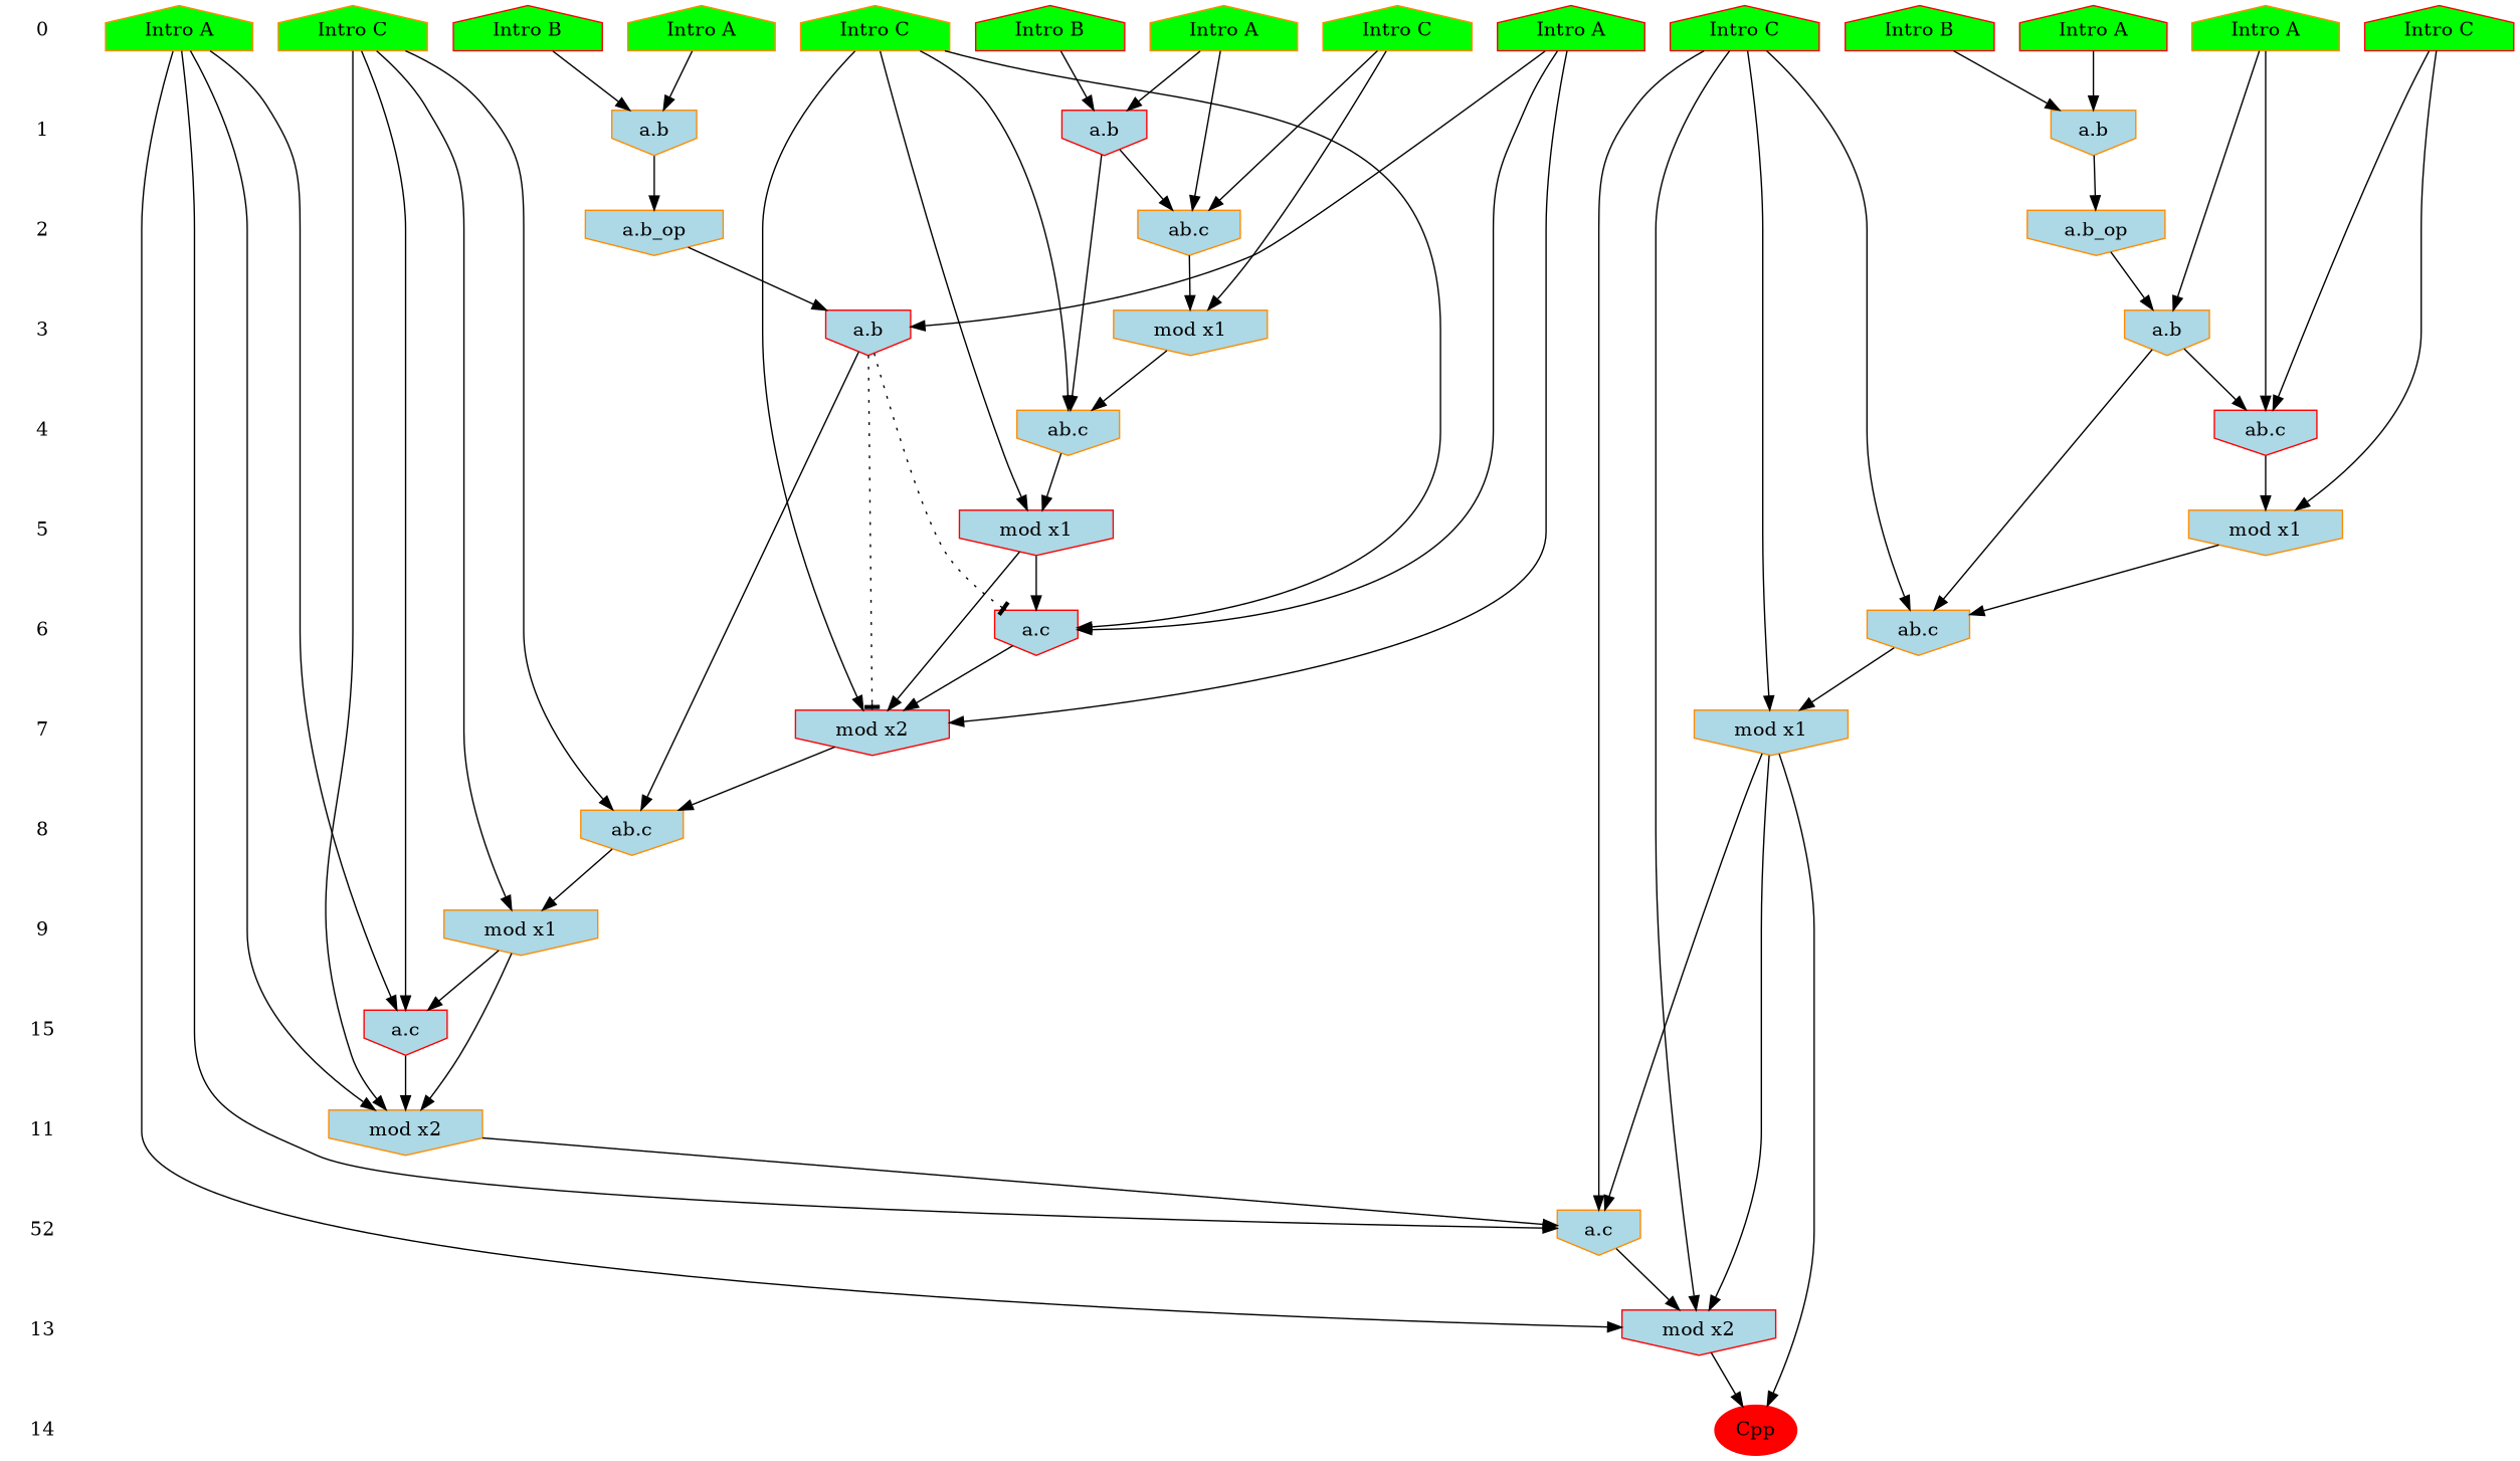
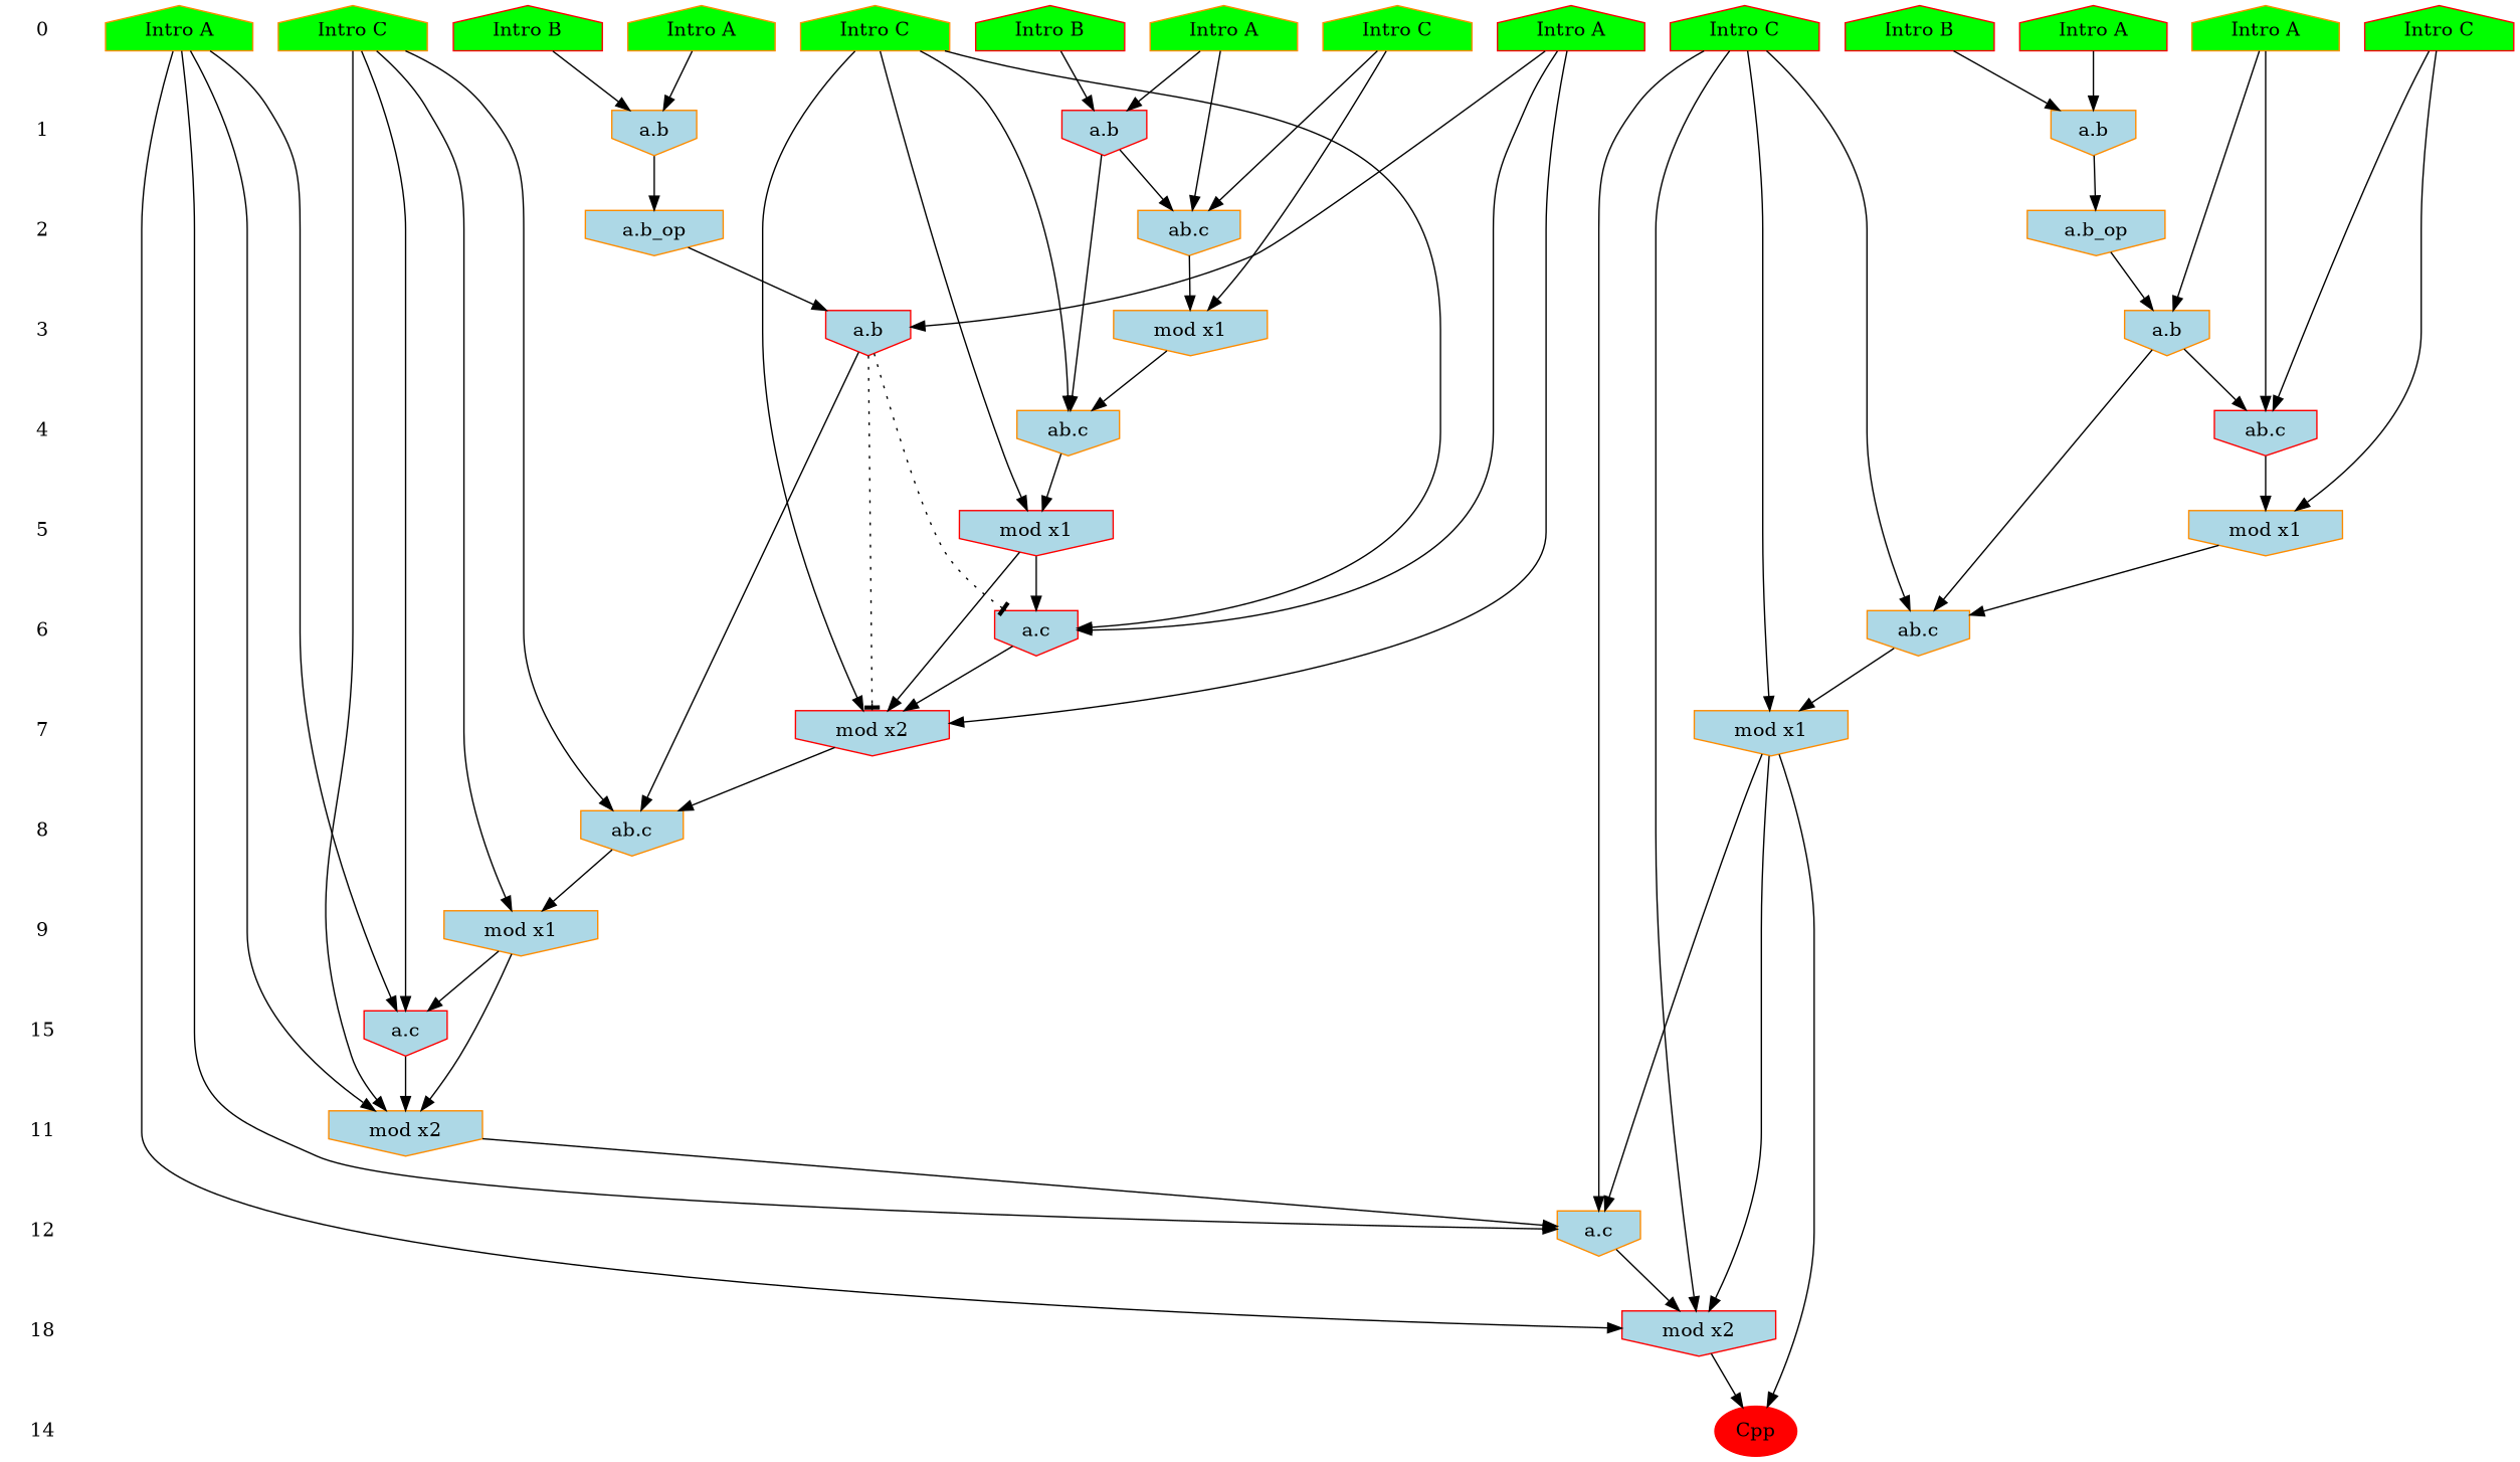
  digraph {
    ranksep=.5
    node [color=darkorange shape=invhouse fillcolor=lightblue style=filled]
    0 [color=red shape=plaintext fillcolor="" style=""]
    n2 [fillcolor=green label="Intro A" shape=house]
    n3 [color=red fillcolor=green label="Intro A" shape=house]
    n4 [color=red fillcolor=green label="Intro A" shape=house]
    n5 [color=red fillcolor=green label="Intro B" shape=house]
    n6 [fillcolor=green label="Intro A" shape=house]
    n7 [fillcolor=green label="Intro A" shape=house]
    n8 [fillcolor=green label="Intro A" shape=house]
    n9 [color=red fillcolor=green label="Intro B" shape=house]
    n10 [color=red fillcolor=green label="Intro B" shape=house]
    n11 [color=red fillcolor=green label="Intro C" shape=house]
    n12 [fillcolor=green label="Intro C" shape=house]
    n13 [fillcolor=green label="Intro C" shape=house]
    n14 [color=red fillcolor=green label="Intro C" shape=house]
    n15 [fillcolor=green label="Intro C" shape=house]
    1 [shape=plaintext fillcolor="" style=""]
    n17 [label="a.b"]
    n18 [color=red label="a.b"]
    n19 [label="a.b"]
    2 [color=red shape=plaintext fillcolor="" style=""]
    n21 [label="ab.c"]
    n22 [label="a.b_op"]
    n23 [label="a.b_op"]
    3 [color=red shape=plaintext fillcolor="" style=""]
    n25 [label="mod x1"]
    n26 [color=red label="a.b"]
    n27 [label="a.b"]
    4 [shape=plaintext fillcolor="" style=""]
    n29 [label="ab.c"]
    n30 [color=red label="ab.c"]
    5 [shape=plaintext fillcolor="" style=""]
    n32 [color=red label="mod x1"]
    n33 [label="mod x1"]
    6 [color=red shape=plaintext fillcolor="" style=""]
    n35 [color=red label="a.c"]
    n36 [label="ab.c"]
    7 [shape=plaintext fillcolor="" style=""]
    n38 [color=red label="mod x2"]
    n39 [label="mod x1"]
    8 [shape=plaintext fillcolor="" style=""]
    n41 [label="ab.c"]
    9 [color=red shape=plaintext fillcolor="" style=""]
    n43 [label="mod x1"]
    n44 [color=red label=15 shape=plaintext fillcolor="" style=""]
    n45 [color=red label="a.c"]
    11 [color=red shape=plaintext fillcolor="" style=""]
    n47 [label="mod x2"]
-   12 [shape=plaintext label=52 fillcolor="" style=""]
+   12 [shape=plaintext fillcolor="" style=""]
    n49 [label="a.c"]
-   13 [shape=plaintext fillcolor="" style=""]
+   13 [shape=plaintext label=18 fillcolor="" style=""]
    n51 [color=red label="mod x2"]
    14 [color=red shape=plaintext fillcolor="" style=""]
    n53 [color=red fillcolor=red label=Cpp shape=""]
    subgraph sub_1 {
      rank=same
      0
      n2
      n3
      n4
      n5
      n6
      n7
      n8
      n9
      n10
      n11
      n12
      n13
      n14
      n15
    }
    subgraph sub_2 {
      rank=same
      1
      n17
      n18
      n19
    }
    subgraph sub_3 {
      rank=same
      2
      n21
      n22
      n23
    }
    subgraph sub_4 {
      rank=same
      3
      n25
      n26
      n27
    }
    subgraph sub_5 {
      rank=same
      4
      n29
      n30
    }
    subgraph sub_6 {
      rank=same
      5
      n32
      n33
    }
    subgraph sub_7 {
      rank=same
      6
      n35
      n36
    }
    subgraph sub_8 {
      rank=same
      7
      n38
      n39
    }
    subgraph sub_9 {
      rank=same
      8
      n41
    }
    subgraph sub_10 {
      rank=same
      9
      n43
    }
    subgraph sub_11 {
      rank=same
      n44
      n45
    }
    subgraph sub_12 {
      rank=same
      11
      n47
    }
    subgraph sub_13 {
      rank=same
      12
      n49
    }
    subgraph sub_14 {
      rank=same
      13
      n51
    }
    subgraph sub_15 {
      rank=same
      14
      n53
    }
    0 -> 1 [style=invis]
    n2 -> n45
    n2 -> n47
    n2 -> n49
    n2 -> n51
    n3 -> n17
    n4 -> n26
    n4 -> n35
    n4 -> n38
    n5 -> n18
    n6 -> n27
    n6 -> n30
    n7 -> n19
    n8 -> n18
    n8 -> n21
    n9 -> n17
    n10 -> n19
    n11 -> n30
    n11 -> n33
    n12 -> n41
    n12 -> n43
    n12 -> n45
    n12 -> n47
    n13 -> n21
    n13 -> n25
    n14 -> n36
    n14 -> n39
    n14 -> n49
    n14 -> n51
    n15 -> n29
    n15 -> n32
    n15 -> n35
    n15 -> n38
    1 -> 2 [style=invis]
    n17 -> n23
    n18 -> n21
    n18 -> n29
    n19 -> n22
    2 -> 3 [style=invis]
    n21 -> n25
    n22 -> n26
    n23 -> n27
    3 -> 4 [style=invis]
    n25 -> n29
    n26 -> n35 [arrowhead=tee style=dotted]
    n26 -> n38 [arrowhead=tee style=dotted]
    n26 -> n41
    n27 -> n30
    n27 -> n36
    4 -> 5 [style=invis]
    n29 -> n32
    n30 -> n33
    5 -> 6 [style=invis]
    n32 -> n35
    n32 -> n38
    n33 -> n36
    6 -> 7 [style=invis]
    n35 -> n38
    n36 -> n39
    7 -> 8 [style=invis]
    n38 -> n41
    n39 -> n49
    n39 -> n51
    n39 -> n53
    8 -> 9 [style=invis]
    n41 -> n43
    9 -> n44 [style=invis]
    n43 -> n45
    n43 -> n47
    n44 -> 11 [style=invis]
    n45 -> n47
    11 -> 12 [style=invis]
    n47 -> n49
    12 -> 13 [style=invis]
    n49 -> n51
    13 -> 14 [style=invis]
    n51 -> n53
  }
